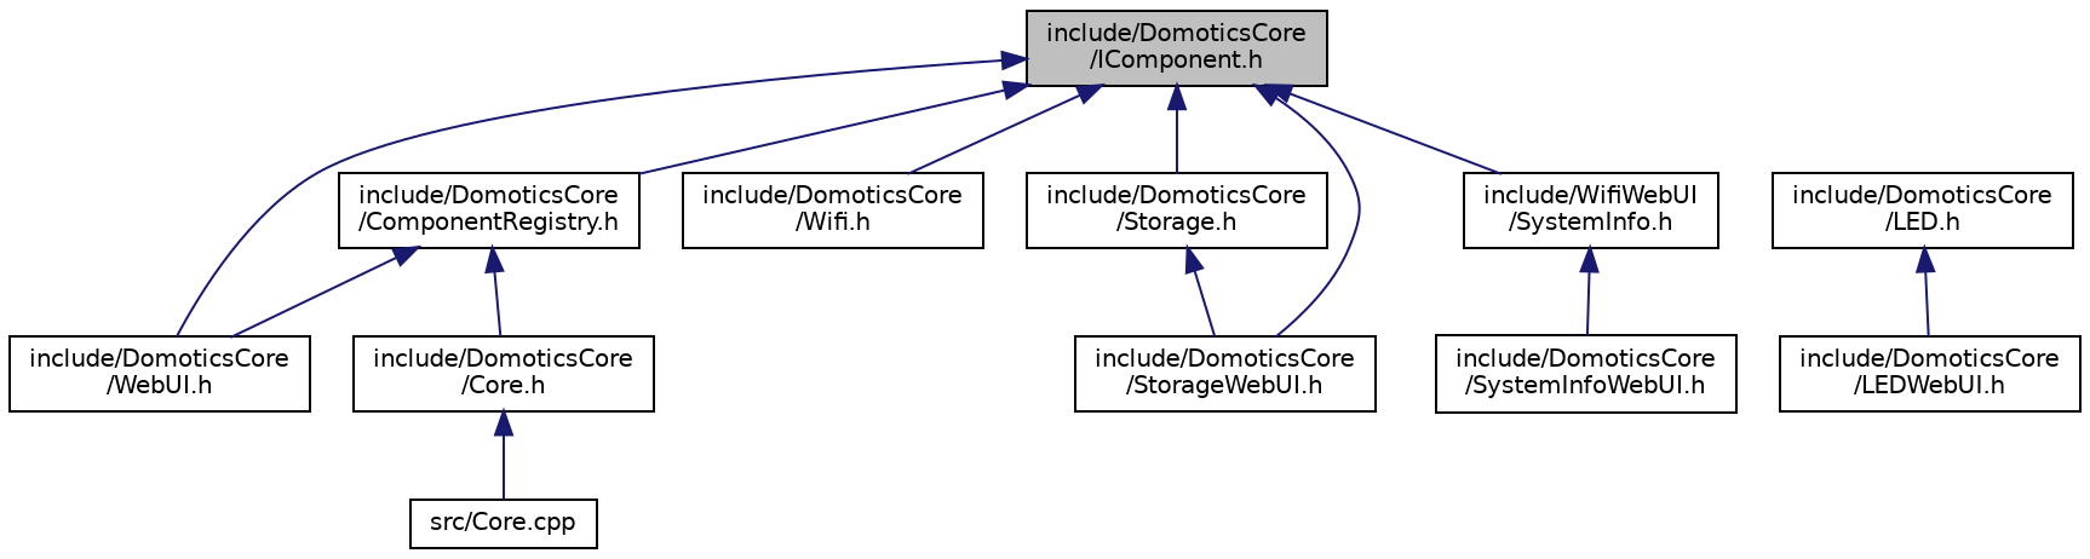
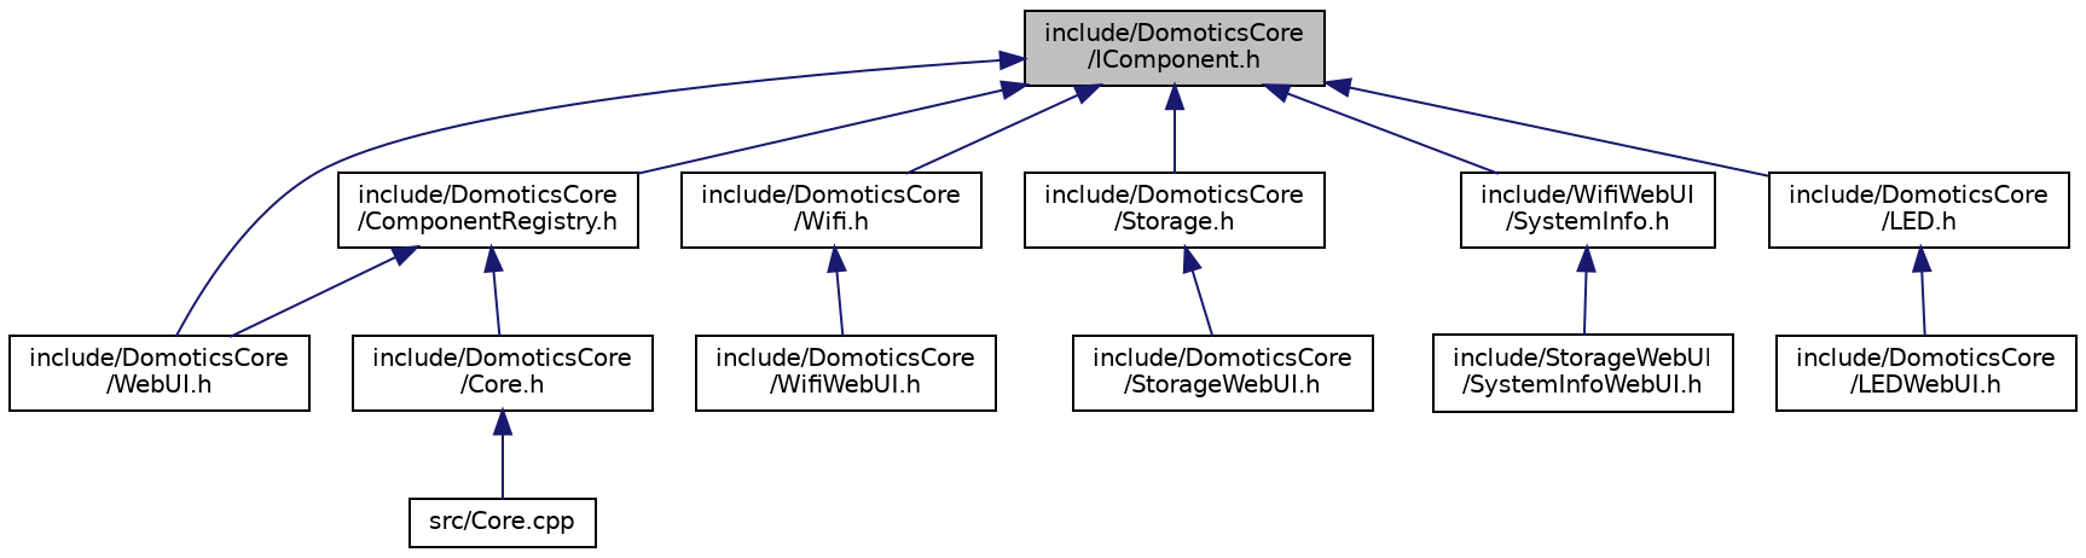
  digraph {
    node [color=black fillcolor=white fontname=Helvetica fontsize=10 shape=record style=filled]
    edge [color=midnightblue dir=back fontname=Helvetica fontsize=10 labelfontname=Helvetica labelfontsize=10 style=solid]
    n1 [fillcolor=grey75 fontcolor=black height=0.2 label="include/DomoticsCore\l/IComponent.h" width=0.4]
    n2 [height=0.2 label="include/DomoticsCore\l/ComponentRegistry.h" width=0.4]
    n3 [height=0.2 label="include/DomoticsCore\l/WebUI.h" width=0.4]
    n4 [height=0.2 label="include/DomoticsCore\l/Wifi.h" width=0.4]
    n5 [height=0.2 label="include/DomoticsCore\l/Storage.h" width=0.4]
    n6 [height=0.2 label="include/WifiWebUI\l/SystemInfo.h" width=0.4]
    n7 [height=0.2 label="include/DomoticsCore\l/LED.h" width=0.4]
    n8 [height=0.2 label="include/DomoticsCore\l/Core.h" width=0.4]
+   n9 [height=0.2 label="include/DomoticsCore\l/WifiWebUI.h" width=0.4]
    n10 [height=0.2 label="include/DomoticsCore\l/StorageWebUI.h" width=0.4]
-   n11 [height=0.2 label="include/DomoticsCore\l/SystemInfoWebUI.h" width=0.4]
+   n11 [height=0.2 label="include/StorageWebUI\l/SystemInfoWebUI.h" width=0.4]
    n12 [height=0.2 label="include/DomoticsCore\l/LEDWebUI.h" width=0.4]
    n13 [height=0.2 label="src/Core.cpp" width=0.4]
    n1 -> n2
    n1 -> n3
    n1 -> n4
    n1 -> n5
    n1 -> n6
-   n1 -> n10
+   n1 -> n7
    n2 -> n3
    n2 -> n8
+   n4 -> n9
    n5 -> n10
    n6 -> n11
    n7 -> n12
    n8 -> n13
  }
